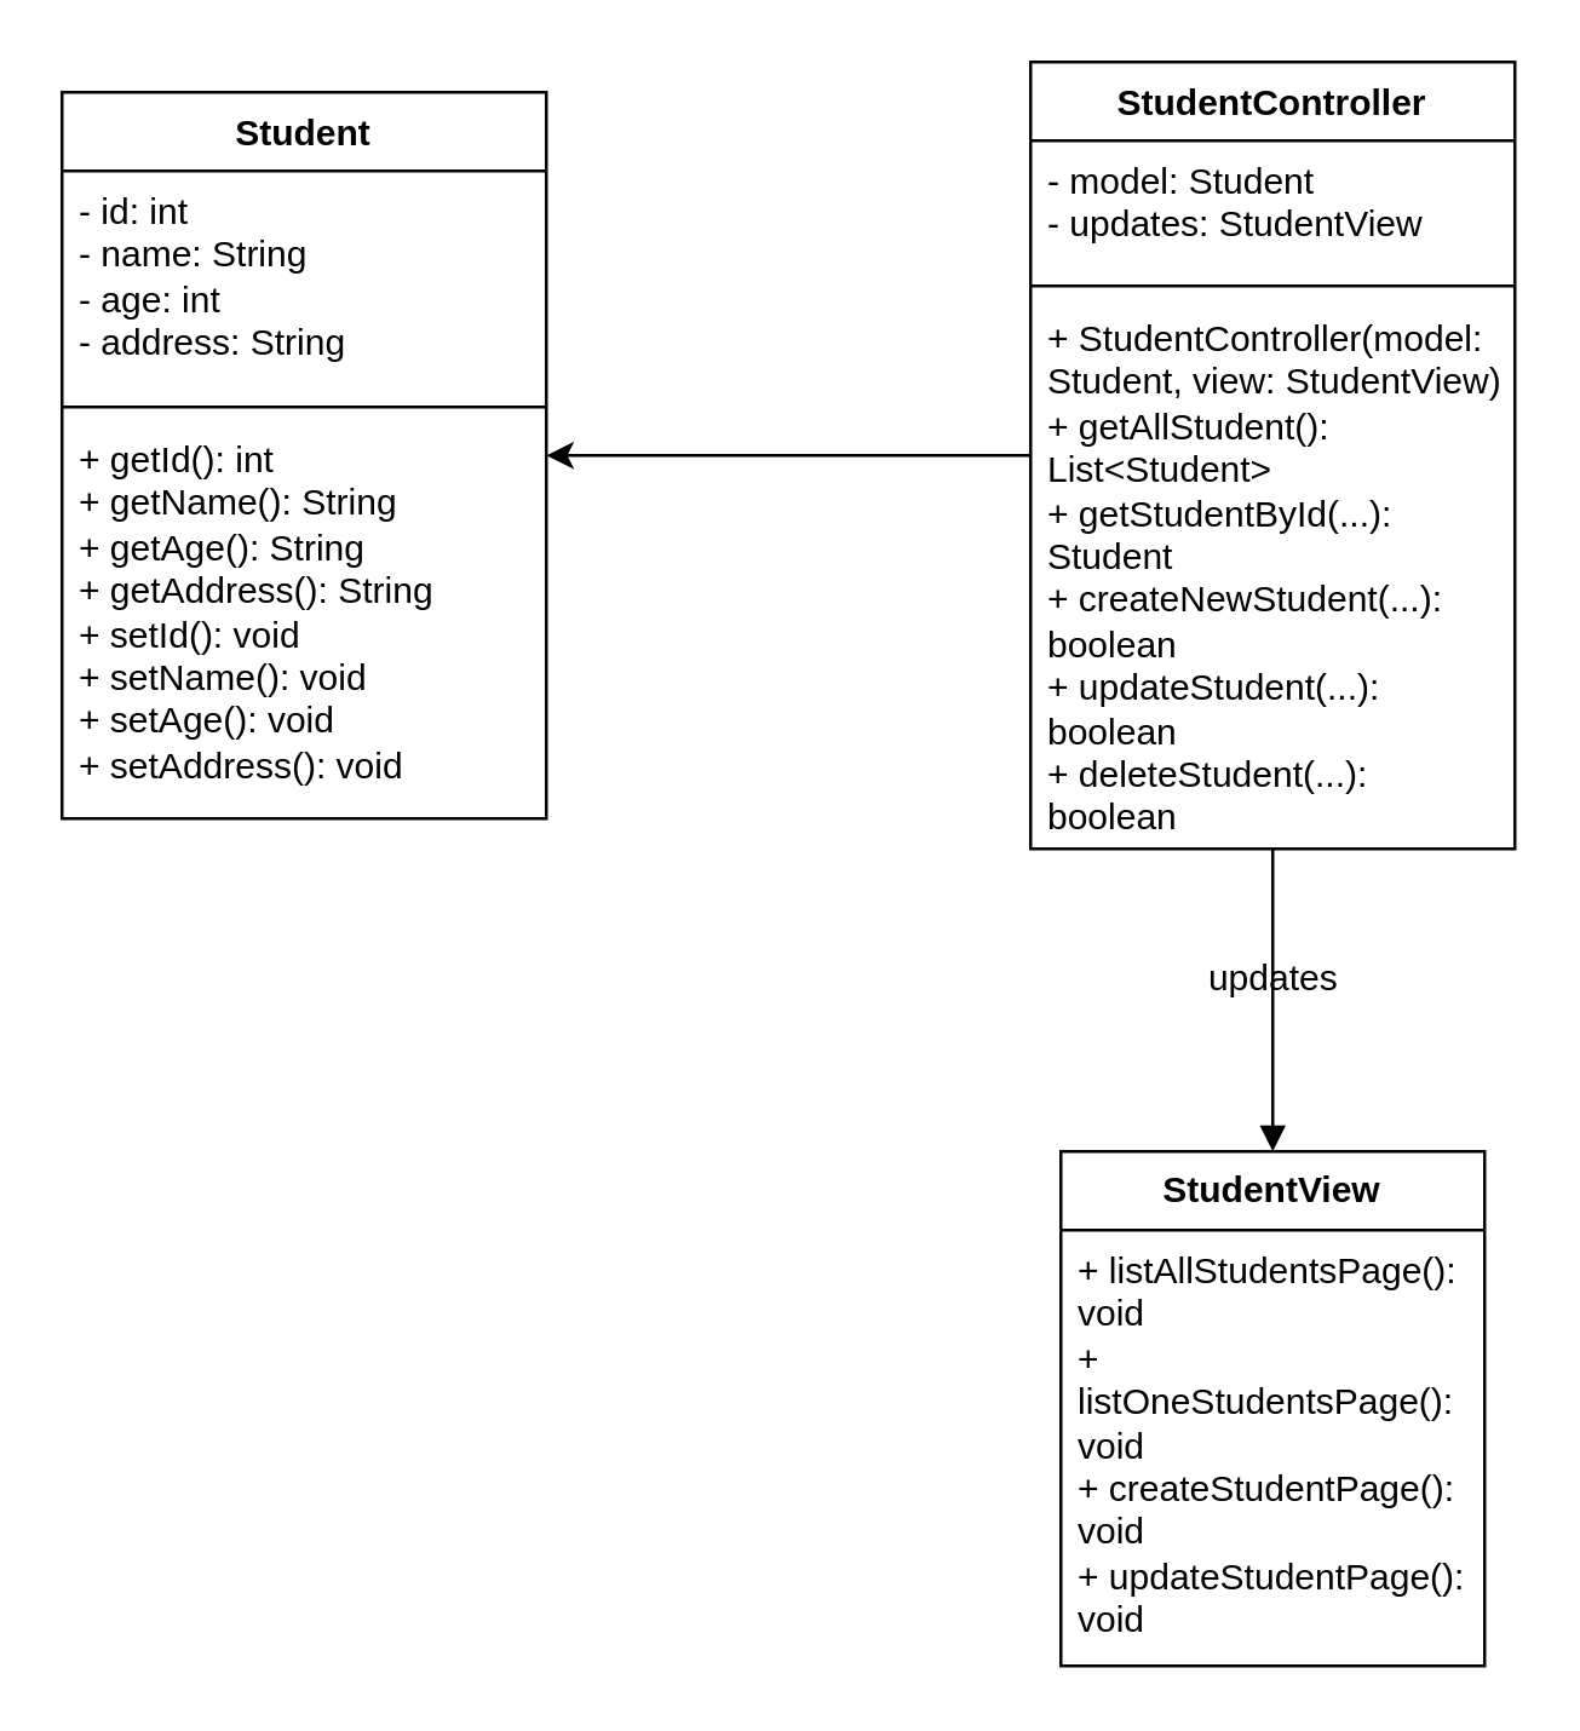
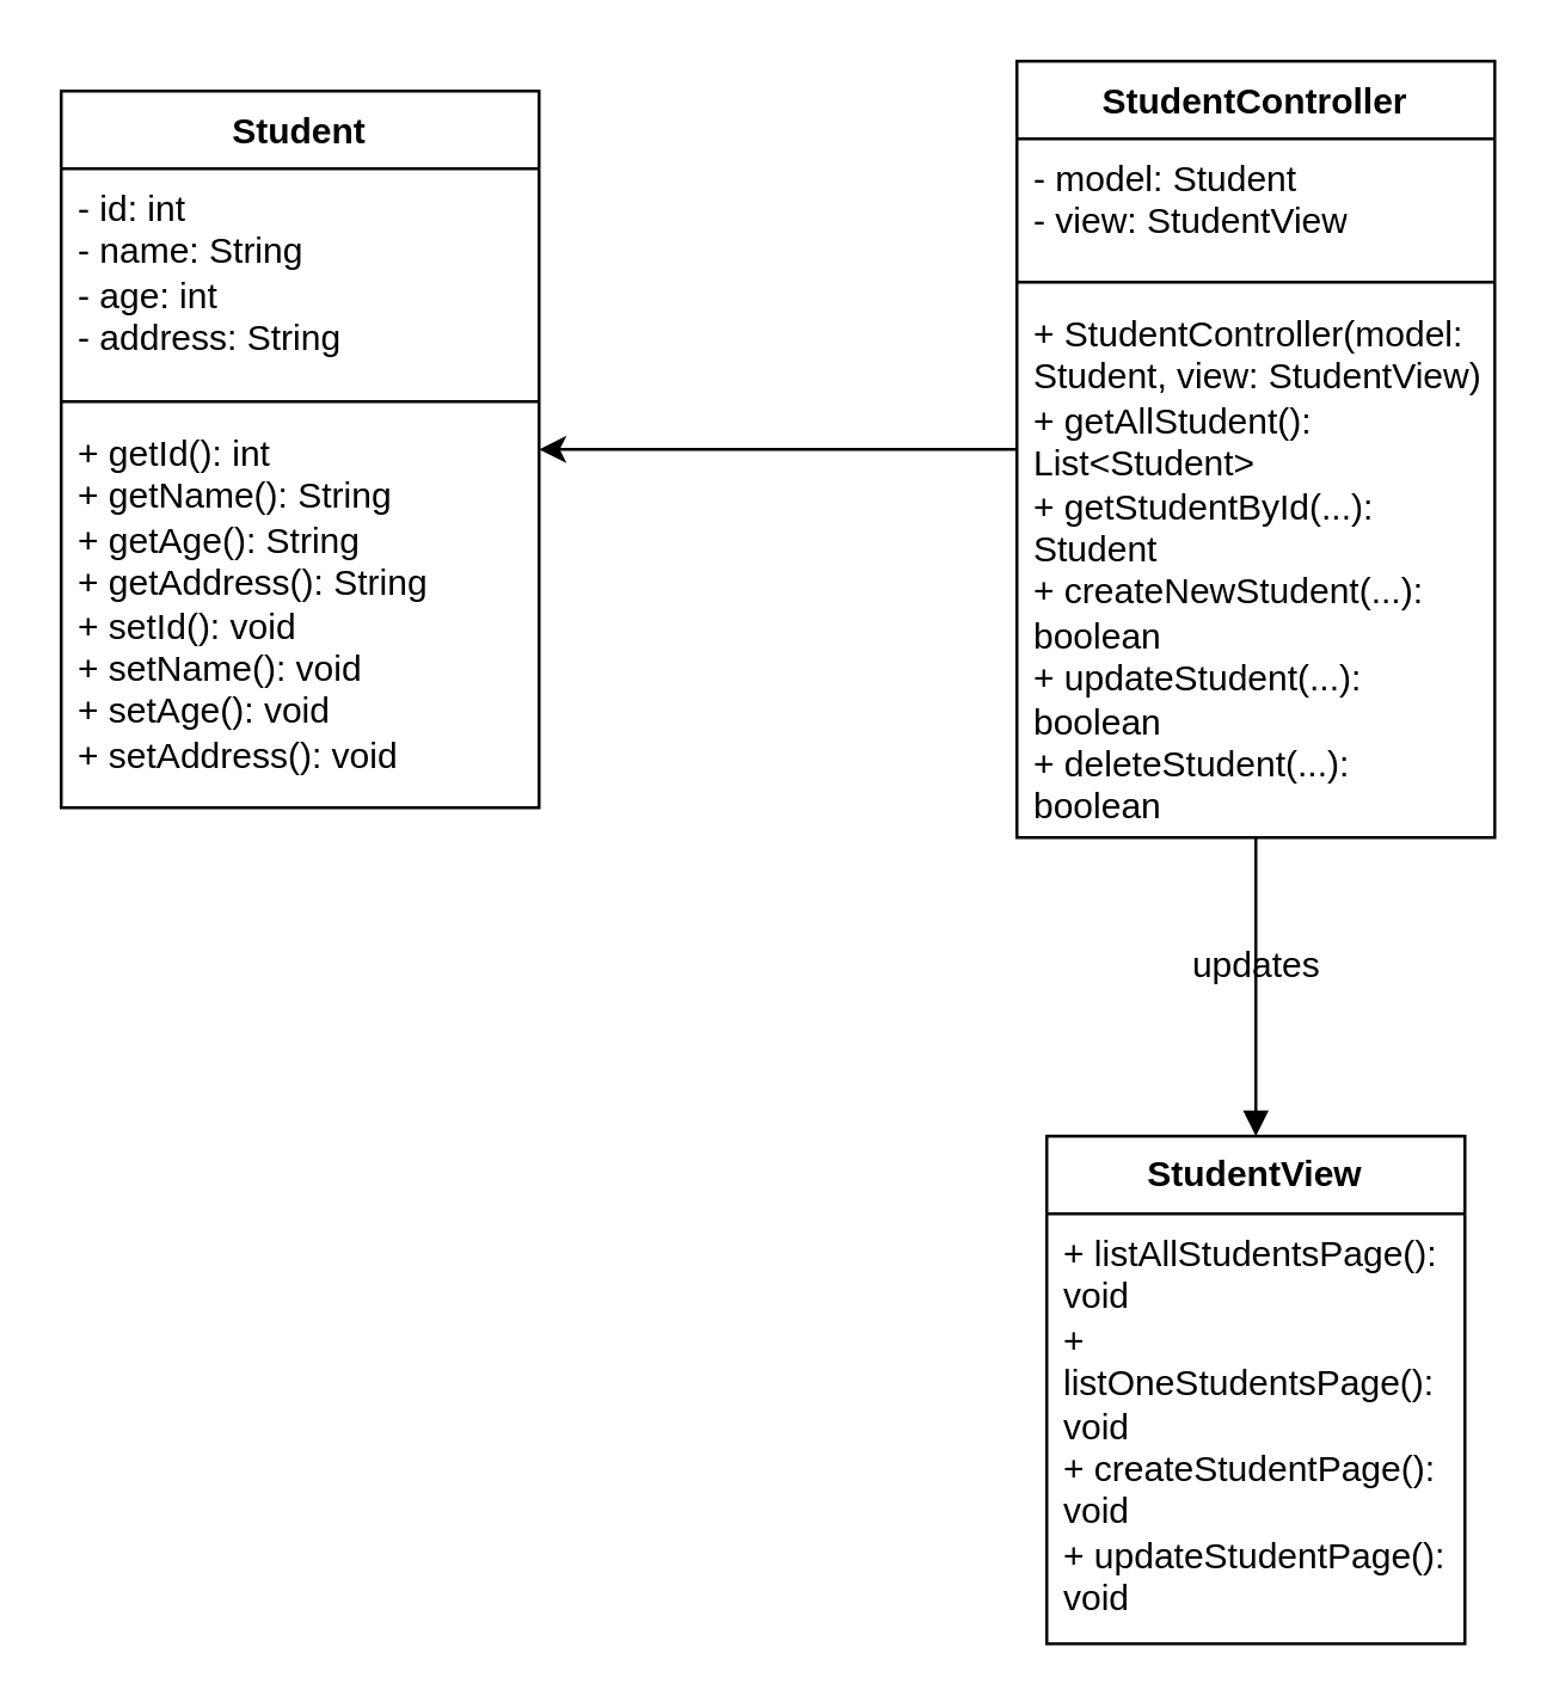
  <mxCell id="0" />
  <mxCell id="1" parent="0" />
  <mxCell id="2" value="Student" style="swimlane;fontStyle=1;align=center;verticalAlign=top;childLayout=stackLayout;horizontal=1;startSize=26;horizontalStack=0;resizeParent=1;resizeParentMax=0;resizeLast=0;collapsible=1;marginBottom=0;whiteSpace=wrap;html=1;" vertex="1" parent="1"><mxGeometry x="20" y="30" width="160" height="240" as="geometry" /></mxCell>
  <mxCell id="3" value="- id: int&lt;div&gt;- name: String&lt;/div&gt;&lt;div&gt;- age: int&lt;/div&gt;&lt;div&gt;- address: String&lt;/div&gt;" style="text;strokeColor=none;fillColor=none;align=left;verticalAlign=top;spacingLeft=4;spacingRight=4;overflow=hidden;rotatable=0;points=[[0,0.5],[1,0.5]];portConstraint=eastwest;whiteSpace=wrap;html=1;" vertex="1" parent="2"><mxGeometry y="26" width="160" height="74" as="geometry" /></mxCell>
  <mxCell id="4" value="" style="line;strokeWidth=1;fillColor=none;align=left;verticalAlign=middle;spacingTop=-1;spacingLeft=3;spacingRight=3;rotatable=0;labelPosition=right;points=[];portConstraint=eastwest;strokeColor=inherit;" vertex="1" parent="2"><mxGeometry y="100" width="160" height="8" as="geometry" /></mxCell>
  <mxCell id="5" value="+ getId(): int&lt;div&gt;+ getName(): String&lt;/div&gt;&lt;div&gt;+ getAge(): String&lt;/div&gt;&lt;div&gt;+ getAddress(): String&lt;/div&gt;&lt;div&gt;+ setId(): void&lt;/div&gt;&lt;div&gt;+ setName(): void&lt;/div&gt;&lt;div&gt;+ setAge(): void&lt;/div&gt;&lt;div&gt;+ setAddress(): void&lt;/div&gt;" style="text;strokeColor=none;fillColor=none;align=left;verticalAlign=top;spacingLeft=4;spacingRight=4;overflow=hidden;rotatable=0;points=[[0,0.5],[1,0.5]];portConstraint=eastwest;whiteSpace=wrap;html=1;" vertex="1" parent="2"><mxGeometry y="108" width="160" height="132" as="geometry" /></mxCell>
  <mxCell id="6" style="edgeStyle=orthogonalEdgeStyle;rounded=0;orthogonalLoop=1;jettySize=auto;html=1;" edge="1" parent="1" source="7" target="2"><mxGeometry relative="1" as="geometry" /></mxCell>
  <mxCell id="7" value="StudentController" style="swimlane;fontStyle=1;align=center;verticalAlign=top;childLayout=stackLayout;horizontal=1;startSize=26;horizontalStack=0;resizeParent=1;resizeParentMax=0;resizeLast=0;collapsible=1;marginBottom=0;whiteSpace=wrap;html=1;" vertex="1" parent="1"><mxGeometry x="340" y="20" width="160" height="260" as="geometry" /></mxCell>
- <mxCell id="8" value="- model: Student&lt;div&gt;- updates: StudentView&lt;/div&gt;" style="text;strokeColor=none;fillColor=none;align=left;verticalAlign=top;spacingLeft=4;spacingRight=4;overflow=hidden;rotatable=0;points=[[0,0.5],[1,0.5]];portConstraint=eastwest;whiteSpace=wrap;html=1;" vertex="1" parent="7"><mxGeometry y="26" width="160" height="44" as="geometry" /></mxCell>
+ <mxCell id="8" value="- model: Student&lt;div&gt;- view: StudentView&lt;/div&gt;" style="text;strokeColor=none;fillColor=none;align=left;verticalAlign=top;spacingLeft=4;spacingRight=4;overflow=hidden;rotatable=0;points=[[0,0.5],[1,0.5]];portConstraint=eastwest;whiteSpace=wrap;html=1;" vertex="1" parent="7"><mxGeometry y="26" width="160" height="44" as="geometry" /></mxCell>
  <mxCell id="9" value="" style="line;strokeWidth=1;fillColor=none;align=left;verticalAlign=middle;spacingTop=-1;spacingLeft=3;spacingRight=3;rotatable=0;labelPosition=right;points=[];portConstraint=eastwest;strokeColor=inherit;" vertex="1" parent="7"><mxGeometry y="70" width="160" height="8" as="geometry" /></mxCell>
  <mxCell id="10" value="+ StudentController(model:&amp;nbsp; Student, view: StudentView)&lt;div&gt;+ getAllStudent(): List&amp;lt;Student&amp;gt;&lt;/div&gt;&lt;div&gt;+ getStudentById(...): Student&lt;/div&gt;&lt;div&gt;+ createNewStudent(...): boolean&lt;/div&gt;&lt;div&gt;+ updateStudent(...): boolean&lt;/div&gt;&lt;div&gt;+ deleteStudent(...): boolean&lt;/div&gt;" style="text;strokeColor=none;fillColor=none;align=left;verticalAlign=top;spacingLeft=4;spacingRight=4;overflow=hidden;rotatable=0;points=[[0,0.5],[1,0.5]];portConstraint=eastwest;whiteSpace=wrap;html=1;" vertex="1" parent="7"><mxGeometry y="78" width="160" height="182" as="geometry" /></mxCell>
  <mxCell id="11" value="&lt;b&gt;StudentView&lt;/b&gt;" style="swimlane;fontStyle=0;childLayout=stackLayout;horizontal=1;startSize=26;fillColor=none;horizontalStack=0;resizeParent=1;resizeParentMax=0;resizeLast=0;collapsible=1;marginBottom=0;whiteSpace=wrap;html=1;" vertex="1" parent="1"><mxGeometry x="350" y="380" width="140" height="170" as="geometry" /></mxCell>
  <mxCell id="12" value="+ listAllStudentsPage(): void&lt;div&gt;+ listOneStudentsPage(): void&lt;br&gt;&lt;div&gt;+ createStudentPage(): void&lt;/div&gt;&lt;div&gt;+ updateStudentPage(): void&lt;/div&gt;&lt;/div&gt;" style="text;strokeColor=none;fillColor=none;align=left;verticalAlign=top;spacingLeft=4;spacingRight=4;overflow=hidden;rotatable=0;points=[[0,0.5],[1,0.5]];portConstraint=eastwest;whiteSpace=wrap;html=1;" vertex="1" parent="11"><mxGeometry y="26" width="140" height="144" as="geometry" /></mxCell>
  <mxCell id="13" value="" style="html=1;verticalAlign=bottom;endArrow=block;curved=0;rounded=0;entryX=0.5;entryY=0;entryDx=0;entryDy=0;" edge="1" parent="1" source="7" target="11"><mxGeometry width="80" relative="1" as="geometry"><mxPoint x="420" y="280" as="sourcePoint" /><mxPoint x="350" y="310" as="targetPoint" /></mxGeometry></mxCell>
  <mxCell id="14" value="updates" style="text;html=1;align=center;verticalAlign=middle;resizable=0;points=[];autosize=1;strokeColor=none;fillColor=none;" vertex="1" parent="1"><mxGeometry x="385" y="308" width="70" height="30" as="geometry" /></mxCell>
